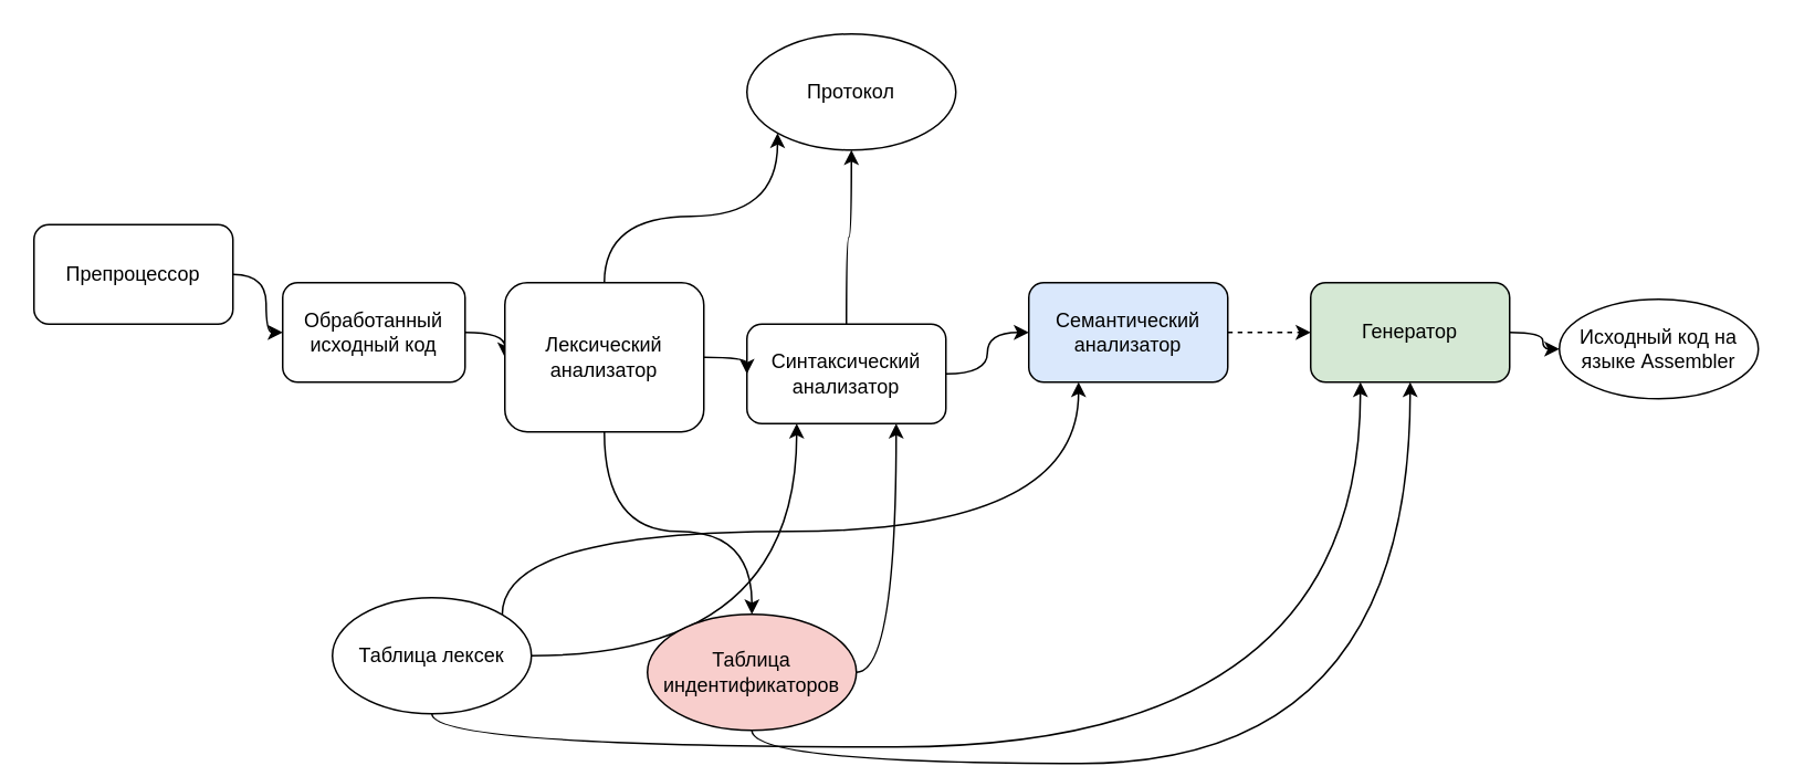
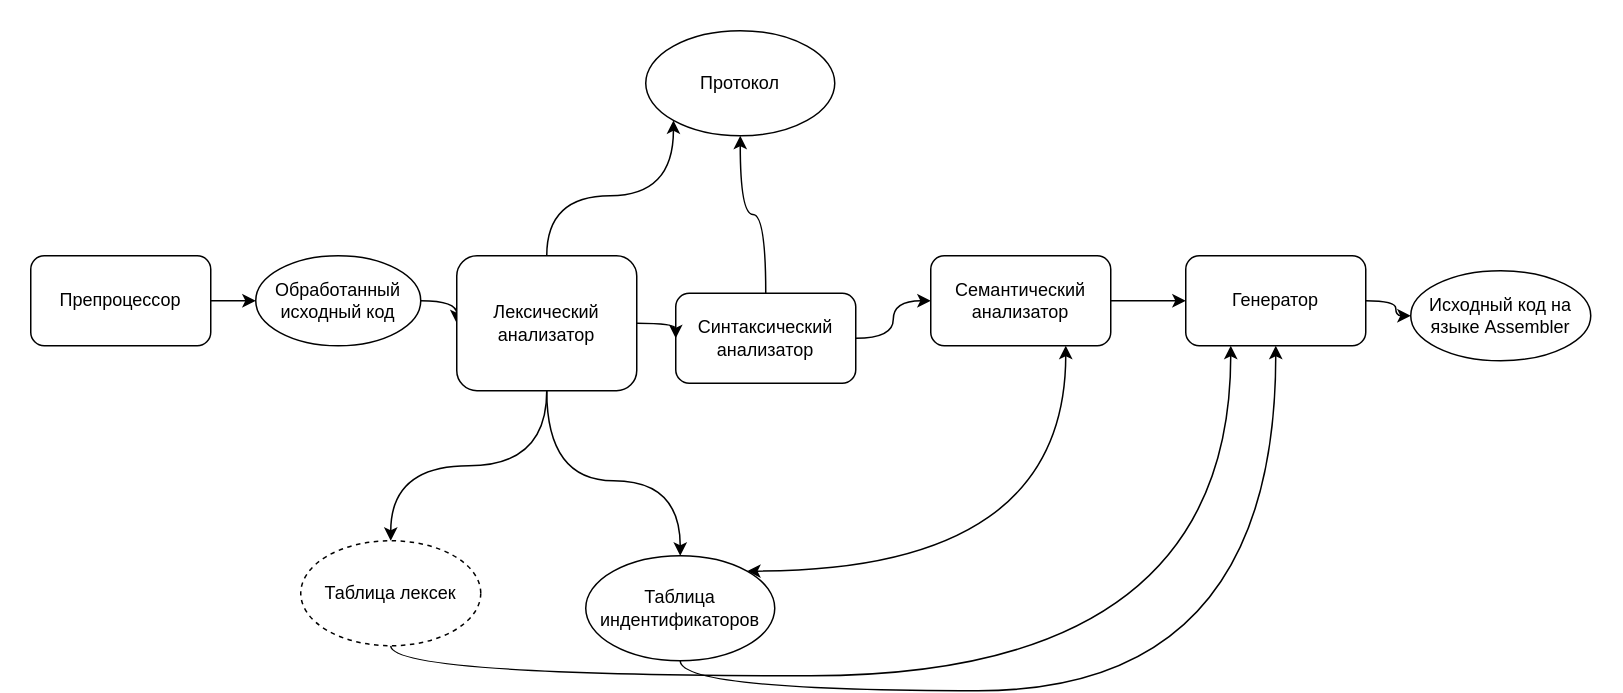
  <mxCell id="0" />
  <mxCell id="1" parent="0" />
  <mxCell id="2" style="edgeStyle=orthogonalEdgeStyle;curved=1;orthogonalLoop=1;jettySize=auto;html=1;exitX=1;exitY=0.5;exitDx=0;exitDy=0;entryX=0;entryY=0.5;entryDx=0;entryDy=0;startArrow=none;startFill=0;" parent="1" source="3" target="5" edge="1"><mxGeometry relative="1" as="geometry" /></mxCell>
- <mxCell id="3" value="Препроцессор" style="rounded=1;whiteSpace=wrap;html=1;" parent="1" vertex="1"><mxGeometry x="20" y="135" width="120" height="60" as="geometry" /></mxCell>
+ <mxCell id="3" value="Препроцессор" style="rounded=1;whiteSpace=wrap;html=1;" parent="1" vertex="1"><mxGeometry x="20" y="170" width="120" height="60" as="geometry" /></mxCell>
  <mxCell id="4" style="edgeStyle=orthogonalEdgeStyle;curved=1;orthogonalLoop=1;jettySize=auto;html=1;exitX=1;exitY=0.5;exitDx=0;exitDy=0;entryX=0;entryY=0.5;entryDx=0;entryDy=0;startArrow=none;startFill=0;" parent="1" source="5" target="14" edge="1"><mxGeometry relative="1" as="geometry" /></mxCell>
- <mxCell id="5" value="Обработанный исходный код" style="whiteSpace=wrap;html=1;rounded=1;" parent="1" vertex="1"><mxGeometry x="170" y="170" width="110" height="60" as="geometry" /></mxCell>
+ <mxCell id="5" value="Обработанный исходный код" style="ellipse;whiteSpace=wrap;html=1;" parent="1" vertex="1"><mxGeometry x="170" y="170" width="110" height="60" as="geometry" /></mxCell>
  <mxCell id="6" style="edgeStyle=orthogonalEdgeStyle;curved=1;orthogonalLoop=1;jettySize=auto;html=1;exitX=1;exitY=0.5;exitDx=0;exitDy=0;entryX=0;entryY=0.5;entryDx=0;entryDy=0;startArrow=none;startFill=0;" parent="1" source="8" target="16" edge="1"><mxGeometry relative="1" as="geometry" /></mxCell>
  <mxCell id="7" style="edgeStyle=orthogonalEdgeStyle;curved=1;orthogonalLoop=1;jettySize=auto;html=1;exitX=0.5;exitY=0;exitDx=0;exitDy=0;entryX=0.5;entryY=1;entryDx=0;entryDy=0;" edge="1" parent="1" source="8" target="28"><mxGeometry relative="1" as="geometry" /></mxCell>
  <mxCell id="8" value="Синтаксический анализатор" style="rounded=1;whiteSpace=wrap;html=1;" parent="1" vertex="1"><mxGeometry x="450" y="195" width="120" height="60" as="geometry" /></mxCell>
+ <mxCell id="9" style="edgeStyle=orthogonalEdgeStyle;orthogonalLoop=1;jettySize=auto;html=1;entryX=0.5;entryY=0;entryDx=0;entryDy=0;curved=1;startArrow=none;startFill=0;" parent="1" source="14" target="20" edge="1"><mxGeometry relative="1" as="geometry" /></mxCell>
  <mxCell id="10" style="edgeStyle=orthogonalEdgeStyle;orthogonalLoop=1;jettySize=auto;html=1;exitX=1;exitY=1;exitDx=0;exitDy=0;strokeColor=none;curved=1;" parent="1" source="14" target="24" edge="1"><mxGeometry relative="1" as="geometry" /></mxCell>
  <mxCell id="11" style="edgeStyle=orthogonalEdgeStyle;curved=1;orthogonalLoop=1;jettySize=auto;html=1;exitX=0.5;exitY=1;exitDx=0;exitDy=0;entryX=0.5;entryY=0;entryDx=0;entryDy=0;startArrow=none;startFill=0;" parent="1" source="14" target="24" edge="1"><mxGeometry relative="1" as="geometry"><Array as="points"><mxPoint x="364" y="320" /><mxPoint x="453" y="320" /></Array></mxGeometry></mxCell>
  <mxCell id="12" style="edgeStyle=orthogonalEdgeStyle;curved=1;orthogonalLoop=1;jettySize=auto;html=1;exitX=1;exitY=0.5;exitDx=0;exitDy=0;entryX=0;entryY=0.5;entryDx=0;entryDy=0;startArrow=none;startFill=0;" parent="1" source="14" target="8" edge="1"><mxGeometry relative="1" as="geometry" /></mxCell>
  <mxCell id="13" style="edgeStyle=orthogonalEdgeStyle;orthogonalLoop=1;jettySize=auto;html=1;exitX=0.5;exitY=0;exitDx=0;exitDy=0;entryX=0;entryY=1;entryDx=0;entryDy=0;curved=1;" edge="1" parent="1" source="14" target="28"><mxGeometry relative="1" as="geometry" /></mxCell>
  <mxCell id="14" value="Лексический анализатор" style="rounded=1;whiteSpace=wrap;html=1;" parent="1" vertex="1"><mxGeometry x="304" y="170" width="120" height="90" as="geometry" /></mxCell>
- <mxCell id="15" style="edgeStyle=orthogonalEdgeStyle;curved=1;orthogonalLoop=1;jettySize=auto;html=1;exitX=1;exitY=0.5;exitDx=0;exitDy=0;entryX=0;entryY=0.5;entryDx=0;entryDy=0;startArrow=none;startFill=0;dashed=1;" parent="1" source="16" target="26" edge="1"><mxGeometry relative="1" as="geometry" /></mxCell>
- <mxCell id="16" value="Семантический анализатор" style="rounded=1;whiteSpace=wrap;html=1;fillColor=#dae8fc;" parent="1" vertex="1"><mxGeometry x="620" y="170" width="120" height="60" as="geometry" /></mxCell>
+ <mxCell id="15" style="edgeStyle=orthogonalEdgeStyle;curved=1;orthogonalLoop=1;jettySize=auto;html=1;exitX=1;exitY=0.5;exitDx=0;exitDy=0;entryX=0;entryY=0.5;entryDx=0;entryDy=0;startArrow=none;startFill=0;" parent="1" source="16" target="26" edge="1"><mxGeometry relative="1" as="geometry" /></mxCell>
+ <mxCell id="16" value="Семантический анализатор" style="rounded=1;whiteSpace=wrap;html=1;" parent="1" vertex="1"><mxGeometry x="620" y="170" width="120" height="60" as="geometry" /></mxCell>
  <mxCell id="17" style="edgeStyle=orthogonalEdgeStyle;curved=1;orthogonalLoop=1;jettySize=auto;html=1;exitX=0.5;exitY=1;exitDx=0;exitDy=0;entryX=0.25;entryY=1;entryDx=0;entryDy=0;startArrow=none;startFill=0;" parent="1" source="20" target="26" edge="1"><mxGeometry relative="1" as="geometry" /></mxCell>
- <mxCell id="18" style="edgeStyle=orthogonalEdgeStyle;curved=1;orthogonalLoop=1;jettySize=auto;html=1;exitX=1;exitY=0.5;exitDx=0;exitDy=0;entryX=0.25;entryY=1;entryDx=0;entryDy=0;startArrow=none;startFill=0;" parent="1" source="20" target="8" edge="1"><mxGeometry relative="1" as="geometry" /></mxCell>
- <mxCell id="19" style="edgeStyle=orthogonalEdgeStyle;curved=1;orthogonalLoop=1;jettySize=auto;html=1;exitX=1;exitY=0;exitDx=0;exitDy=0;entryX=0.25;entryY=1;entryDx=0;entryDy=0;startArrow=none;startFill=0;" parent="1" source="20" target="16" edge="1"><mxGeometry relative="1" as="geometry"><Array as="points"><mxPoint x="302" y="320" /><mxPoint x="650" y="320" /></Array></mxGeometry></mxCell>
- <mxCell id="20" value="Таблица лексек" style="ellipse;whiteSpace=wrap;html=1;" parent="1" vertex="1"><mxGeometry x="200" y="360" width="120" height="70" as="geometry" /></mxCell>
+ <mxCell id="20" value="Таблица лексек" style="ellipse;whiteSpace=wrap;html=1;dashed=1;" parent="1" vertex="1"><mxGeometry x="200" y="360" width="120" height="70" as="geometry" /></mxCell>
  <mxCell id="21" style="edgeStyle=orthogonalEdgeStyle;curved=1;orthogonalLoop=1;jettySize=auto;html=1;exitX=0.5;exitY=1;exitDx=0;exitDy=0;startArrow=none;startFill=0;" parent="1" source="24" target="26" edge="1"><mxGeometry relative="1" as="geometry" /></mxCell>
- <mxCell id="22" style="edgeStyle=orthogonalEdgeStyle;curved=1;orthogonalLoop=1;jettySize=auto;html=1;exitX=1;exitY=0.5;exitDx=0;exitDy=0;entryX=0.75;entryY=1;entryDx=0;entryDy=0;startArrow=none;startFill=0;" parent="1" source="24" target="8" edge="1"><mxGeometry relative="1" as="geometry" /></mxCell>
- <mxCell id="24" value="Таблица индентификаторов" style="ellipse;whiteSpace=wrap;html=1;fillColor=#f8cecc;" parent="1" vertex="1"><mxGeometry x="390" y="370" width="126" height="70" as="geometry" /></mxCell>
+ <mxCell id="23" style="edgeStyle=orthogonalEdgeStyle;curved=1;orthogonalLoop=1;jettySize=auto;html=1;exitX=1;exitY=0;exitDx=0;exitDy=0;entryX=0.75;entryY=1;entryDx=0;entryDy=0;startArrow=classic;startFill=1;" parent="1" source="24" target="16" edge="1"><mxGeometry relative="1" as="geometry" /></mxCell>
+ <mxCell id="24" value="Таблица индентификаторов" style="ellipse;whiteSpace=wrap;html=1;" parent="1" vertex="1"><mxGeometry x="390" y="370" width="126" height="70" as="geometry" /></mxCell>
  <mxCell id="25" style="edgeStyle=orthogonalEdgeStyle;curved=1;orthogonalLoop=1;jettySize=auto;html=1;exitX=1;exitY=0.5;exitDx=0;exitDy=0;startArrow=none;startFill=0;" parent="1" source="26" target="27" edge="1"><mxGeometry relative="1" as="geometry" /></mxCell>
- <mxCell id="26" value="Генератор" style="rounded=1;whiteSpace=wrap;html=1;fillColor=#d5e8d4;" parent="1" vertex="1"><mxGeometry x="790" y="170" width="120" height="60" as="geometry" /></mxCell>
+ <mxCell id="26" value="Генератор" style="rounded=1;whiteSpace=wrap;html=1;" parent="1" vertex="1"><mxGeometry x="790" y="170" width="120" height="60" as="geometry" /></mxCell>
  <mxCell id="27" value="Исходный код на языке Assembler" style="ellipse;whiteSpace=wrap;html=1;" parent="1" vertex="1"><mxGeometry x="940" y="180" width="120" height="60" as="geometry" /></mxCell>
- <mxCell id="28" value="Протокол" style="ellipse;whiteSpace=wrap;html=1;" vertex="1" parent="1"><mxGeometry x="450" y="20" width="126" height="70" as="geometry" /></mxCell>
+ <mxCell id="28" value="Протокол" style="ellipse;whiteSpace=wrap;html=1;" vertex="1" parent="1"><mxGeometry x="430" y="20" width="126" height="70" as="geometry" /></mxCell>
